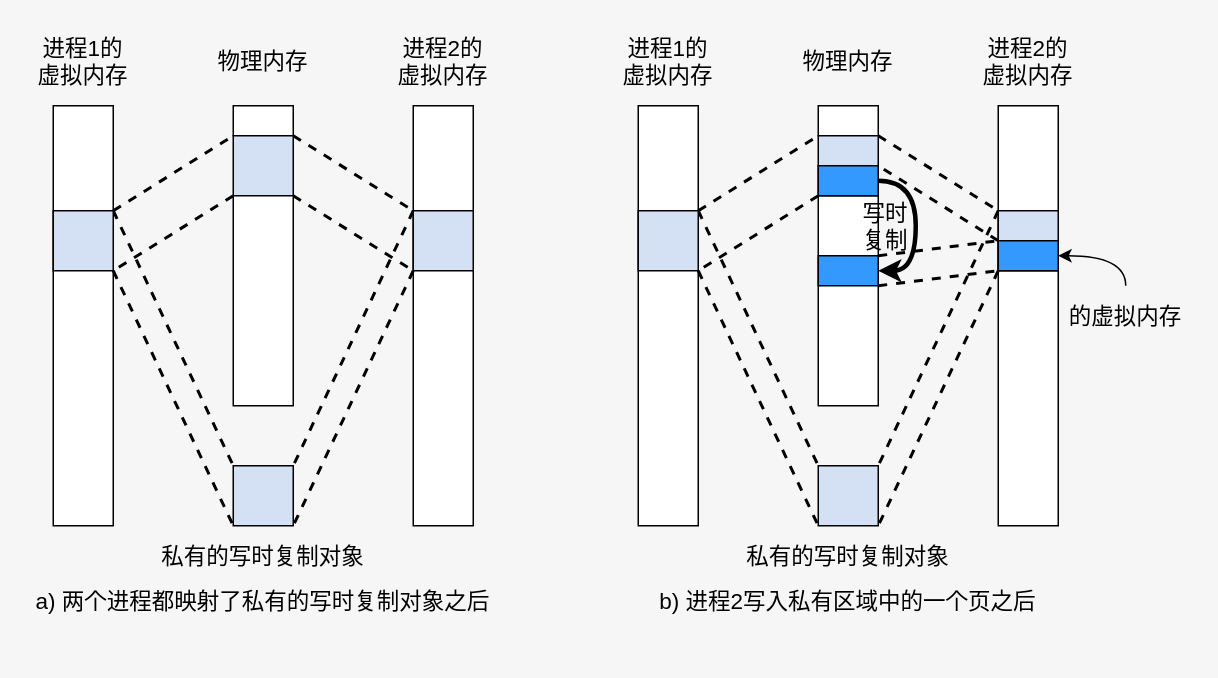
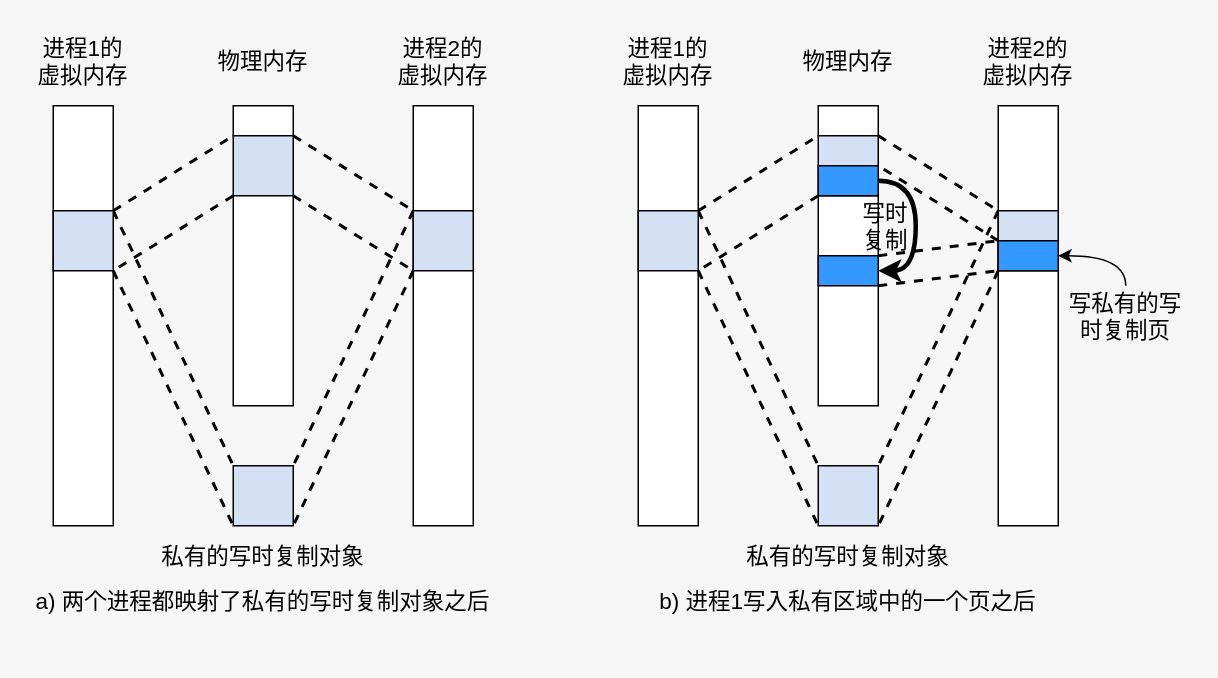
  <mxCell id="0" />
  <mxCell id="1" parent="0" />
  <mxCell id="2" value="" style="group" vertex="1" connectable="0" parent="1"><mxGeometry x="20" y="20" width="350" height="410" as="geometry" /></mxCell>
  <mxCell id="3" value="" style="rounded=0;whiteSpace=wrap;html=1;fontSize=15;" vertex="1" parent="2"><mxGeometry x="15" y="50" width="40" height="280" as="geometry" /></mxCell>
  <mxCell id="4" value="" style="rounded=0;whiteSpace=wrap;html=1;fontSize=15;" vertex="1" parent="2"><mxGeometry x="255" y="50" width="40" height="280" as="geometry" /></mxCell>
  <mxCell id="5" value="进程1的虚拟内存" style="text;html=1;strokeColor=none;fillColor=none;align=center;verticalAlign=middle;whiteSpace=wrap;rounded=0;fontSize=15;" vertex="1" parent="2"><mxGeometry width="70" height="40" as="geometry" /></mxCell>
  <mxCell id="6" value="进程2的虚拟内存" style="text;html=1;strokeColor=none;fillColor=none;align=center;verticalAlign=middle;whiteSpace=wrap;rounded=0;fontSize=15;" vertex="1" parent="2"><mxGeometry x="240" width="70" height="40" as="geometry" /></mxCell>
  <mxCell id="7" value="" style="rounded=0;whiteSpace=wrap;html=1;strokeColor=#000000;fillColor=#ffffff;fontSize=15;" vertex="1" parent="2"><mxGeometry x="135" y="50" width="40" height="20" as="geometry" /></mxCell>
  <mxCell id="8" style="edgeStyle=none;rounded=0;orthogonalLoop=1;jettySize=auto;html=1;exitX=1;exitY=0;exitDx=0;exitDy=0;entryX=0;entryY=0;entryDx=0;entryDy=0;dashed=1;endArrow=none;endFill=0;strokeWidth=2;fontSize=15;" edge="1" parent="2" source="10" target="23"><mxGeometry relative="1" as="geometry" /></mxCell>
  <mxCell id="9" style="edgeStyle=none;rounded=0;orthogonalLoop=1;jettySize=auto;html=1;exitX=1;exitY=1;exitDx=0;exitDy=0;entryX=0;entryY=1;entryDx=0;entryDy=0;dashed=1;endArrow=none;endFill=0;strokeWidth=2;fontSize=15;" edge="1" parent="2" source="10" target="23"><mxGeometry relative="1" as="geometry" /></mxCell>
  <mxCell id="10" value="" style="rounded=0;whiteSpace=wrap;html=1;strokeColor=#000000;fontSize=15;fillColor=#D4E1F5;" vertex="1" parent="2"><mxGeometry x="135" y="70" width="40" height="40" as="geometry" /></mxCell>
  <mxCell id="11" value="" style="rounded=0;whiteSpace=wrap;html=1;strokeColor=#000000;fillColor=#ffffff;fontSize=15;" vertex="1" parent="2"><mxGeometry x="135" y="110" width="40" height="140" as="geometry" /></mxCell>
  <mxCell id="12" value="" style="rounded=0;whiteSpace=wrap;html=1;strokeColor=#000000;fontSize=15;fillColor=#D4E1F5;" vertex="1" parent="2"><mxGeometry x="135" y="290" width="40" height="40" as="geometry" /></mxCell>
  <mxCell id="13" style="rounded=0;orthogonalLoop=1;jettySize=auto;html=1;exitX=1;exitY=0;exitDx=0;exitDy=0;entryX=0;entryY=0;entryDx=0;entryDy=0;fontSize=15;endArrow=none;endFill=0;dashed=1;strokeWidth=2;" edge="1" parent="2" source="16" target="10"><mxGeometry relative="1" as="geometry" /></mxCell>
  <mxCell id="14" style="edgeStyle=none;rounded=0;orthogonalLoop=1;jettySize=auto;html=1;exitX=1;exitY=0;exitDx=0;exitDy=0;entryX=0;entryY=0;entryDx=0;entryDy=0;dashed=1;endArrow=none;endFill=0;strokeWidth=2;fontSize=15;" edge="1" parent="2" source="16" target="12"><mxGeometry relative="1" as="geometry" /></mxCell>
  <mxCell id="15" style="edgeStyle=none;rounded=0;orthogonalLoop=1;jettySize=auto;html=1;exitX=1;exitY=1;exitDx=0;exitDy=0;entryX=0;entryY=1;entryDx=0;entryDy=0;dashed=1;endArrow=none;endFill=0;strokeWidth=2;fontSize=15;" edge="1" parent="2" source="16" target="12"><mxGeometry relative="1" as="geometry" /></mxCell>
  <mxCell id="16" value="" style="rounded=0;whiteSpace=wrap;html=1;strokeColor=#000000;fontSize=15;fillColor=#D4E1F5;" vertex="1" parent="2"><mxGeometry x="15" y="120" width="40" height="40" as="geometry" /></mxCell>
  <mxCell id="17" style="edgeStyle=none;rounded=0;orthogonalLoop=1;jettySize=auto;html=1;exitX=0;exitY=1;exitDx=0;exitDy=0;entryX=1;entryY=1;entryDx=0;entryDy=0;dashed=1;endArrow=none;endFill=0;strokeWidth=2;fontSize=15;" edge="1" parent="2" source="10" target="16"><mxGeometry relative="1" as="geometry" /></mxCell>
  <mxCell id="18" value="物理内存" style="text;html=1;strokeColor=none;fillColor=none;align=center;verticalAlign=middle;whiteSpace=wrap;rounded=0;fontSize=15;" vertex="1" parent="2"><mxGeometry x="120" width="70" height="40" as="geometry" /></mxCell>
  <mxCell id="19" value="私有的写时复制对象" style="text;html=1;strokeColor=none;fillColor=none;align=center;verticalAlign=middle;whiteSpace=wrap;rounded=0;fontSize=15;" vertex="1" parent="2"><mxGeometry x="45" y="330" width="220" height="40" as="geometry" /></mxCell>
  <mxCell id="20" value="a) 两个进程都映射了私有的写时复制对象之后" style="text;html=1;strokeColor=none;fillColor=none;align=center;verticalAlign=middle;whiteSpace=wrap;rounded=0;fontSize=15;" vertex="1" parent="2"><mxGeometry y="360" width="310" height="40" as="geometry" /></mxCell>
  <mxCell id="21" style="edgeStyle=none;rounded=0;orthogonalLoop=1;jettySize=auto;html=1;exitX=0;exitY=0;exitDx=0;exitDy=0;entryX=1;entryY=0;entryDx=0;entryDy=0;dashed=1;endArrow=none;endFill=0;strokeWidth=2;fontSize=15;" edge="1" parent="2" source="23" target="12"><mxGeometry relative="1" as="geometry" /></mxCell>
  <mxCell id="22" style="edgeStyle=none;rounded=0;orthogonalLoop=1;jettySize=auto;html=1;exitX=0;exitY=1;exitDx=0;exitDy=0;entryX=1;entryY=1;entryDx=0;entryDy=0;dashed=1;endArrow=none;endFill=0;strokeWidth=2;fontSize=15;" edge="1" parent="2" source="23" target="12"><mxGeometry relative="1" as="geometry" /></mxCell>
  <mxCell id="23" value="" style="rounded=0;whiteSpace=wrap;html=1;strokeColor=#000000;fontSize=15;fillColor=#D4E1F5;" vertex="1" parent="2"><mxGeometry x="255" y="120" width="40" height="40" as="geometry" /></mxCell>
  <mxCell id="24" value="" style="group" vertex="1" connectable="0" parent="1"><mxGeometry x="410" y="20" width="380" height="410" as="geometry" /></mxCell>
  <mxCell id="25" value="" style="rounded=0;whiteSpace=wrap;html=1;fontSize=15;" vertex="1" parent="24"><mxGeometry x="15" y="50" width="40" height="280" as="geometry" /></mxCell>
  <mxCell id="26" value="" style="rounded=0;whiteSpace=wrap;html=1;fontSize=15;" vertex="1" parent="24"><mxGeometry x="255" y="50" width="40" height="280" as="geometry" /></mxCell>
  <mxCell id="27" value="进程1的虚拟内存" style="text;html=1;strokeColor=none;fillColor=none;align=center;verticalAlign=middle;whiteSpace=wrap;rounded=0;fontSize=15;" vertex="1" parent="24"><mxGeometry width="70" height="40" as="geometry" /></mxCell>
  <mxCell id="28" value="进程2的虚拟内存" style="text;html=1;strokeColor=none;fillColor=none;align=center;verticalAlign=middle;whiteSpace=wrap;rounded=0;fontSize=15;" vertex="1" parent="24"><mxGeometry x="240" width="70" height="40" as="geometry" /></mxCell>
  <mxCell id="29" value="" style="rounded=0;whiteSpace=wrap;html=1;strokeColor=#000000;fillColor=#ffffff;fontSize=15;" vertex="1" parent="24"><mxGeometry x="135" y="50" width="40" height="20" as="geometry" /></mxCell>
  <mxCell id="30" style="edgeStyle=none;rounded=0;orthogonalLoop=1;jettySize=auto;html=1;exitX=1;exitY=0;exitDx=0;exitDy=0;entryX=0;entryY=0;entryDx=0;entryDy=0;dashed=1;endArrow=none;endFill=0;strokeWidth=2;fontSize=15;" edge="1" parent="24" source="31" target="45"><mxGeometry relative="1" as="geometry" /></mxCell>
  <mxCell id="31" value="" style="rounded=0;whiteSpace=wrap;html=1;strokeColor=#000000;fontSize=15;fillColor=#D4E1F5;" vertex="1" parent="24"><mxGeometry x="135" y="70" width="40" height="40" as="geometry" /></mxCell>
  <mxCell id="32" value="" style="rounded=0;whiteSpace=wrap;html=1;strokeColor=#000000;fillColor=#ffffff;fontSize=15;" vertex="1" parent="24"><mxGeometry x="135" y="110" width="40" height="140" as="geometry" /></mxCell>
  <mxCell id="33" value="" style="rounded=0;whiteSpace=wrap;html=1;strokeColor=#000000;fontSize=15;fillColor=#D4E1F5;" vertex="1" parent="24"><mxGeometry x="135" y="290" width="40" height="40" as="geometry" /></mxCell>
  <mxCell id="34" style="rounded=0;orthogonalLoop=1;jettySize=auto;html=1;exitX=1;exitY=0;exitDx=0;exitDy=0;entryX=0;entryY=0;entryDx=0;entryDy=0;fontSize=15;endArrow=none;endFill=0;dashed=1;strokeWidth=2;" edge="1" parent="24" source="37" target="31"><mxGeometry relative="1" as="geometry" /></mxCell>
  <mxCell id="35" style="edgeStyle=none;rounded=0;orthogonalLoop=1;jettySize=auto;html=1;exitX=1;exitY=0;exitDx=0;exitDy=0;entryX=0;entryY=0;entryDx=0;entryDy=0;dashed=1;endArrow=none;endFill=0;strokeWidth=2;fontSize=15;" edge="1" parent="24" source="37" target="33"><mxGeometry relative="1" as="geometry" /></mxCell>
  <mxCell id="36" style="edgeStyle=none;rounded=0;orthogonalLoop=1;jettySize=auto;html=1;exitX=1;exitY=1;exitDx=0;exitDy=0;entryX=0;entryY=1;entryDx=0;entryDy=0;dashed=1;endArrow=none;endFill=0;strokeWidth=2;fontSize=15;" edge="1" parent="24" source="37" target="33"><mxGeometry relative="1" as="geometry" /></mxCell>
  <mxCell id="37" value="" style="rounded=0;whiteSpace=wrap;html=1;strokeColor=#000000;fontSize=15;fillColor=#D4E1F5;" vertex="1" parent="24"><mxGeometry x="15" y="120" width="40" height="40" as="geometry" /></mxCell>
  <mxCell id="38" style="edgeStyle=none;rounded=0;orthogonalLoop=1;jettySize=auto;html=1;exitX=0;exitY=1;exitDx=0;exitDy=0;entryX=1;entryY=1;entryDx=0;entryDy=0;dashed=1;endArrow=none;endFill=0;strokeWidth=2;fontSize=15;" edge="1" parent="24" source="31" target="37"><mxGeometry relative="1" as="geometry" /></mxCell>
  <mxCell id="39" value="物理内存" style="text;html=1;strokeColor=none;fillColor=none;align=center;verticalAlign=middle;whiteSpace=wrap;rounded=0;fontSize=15;" vertex="1" parent="24"><mxGeometry x="120" width="70" height="40" as="geometry" /></mxCell>
  <mxCell id="40" value="私有的写时复制对象" style="text;html=1;strokeColor=none;fillColor=none;align=center;verticalAlign=middle;whiteSpace=wrap;rounded=0;fontSize=15;" vertex="1" parent="24"><mxGeometry x="45" y="330" width="220" height="40" as="geometry" /></mxCell>
- <mxCell id="41" value="b) 进程2写入私有区域中的一个页之后" style="text;html=1;strokeColor=none;fillColor=none;align=center;verticalAlign=middle;whiteSpace=wrap;rounded=0;fontSize=15;" vertex="1" parent="24"><mxGeometry y="360" width="310" height="40" as="geometry" /></mxCell>
+ <mxCell id="41" value="b) 进程1写入私有区域中的一个页之后" style="text;html=1;strokeColor=none;fillColor=none;align=center;verticalAlign=middle;whiteSpace=wrap;rounded=0;fontSize=15;" vertex="1" parent="24"><mxGeometry y="360" width="310" height="40" as="geometry" /></mxCell>
  <mxCell id="42" style="edgeStyle=none;rounded=0;orthogonalLoop=1;jettySize=auto;html=1;exitX=0;exitY=0;exitDx=0;exitDy=0;entryX=1;entryY=0;entryDx=0;entryDy=0;dashed=1;endArrow=none;endFill=0;strokeWidth=2;fontSize=15;" edge="1" parent="24" source="45" target="33"><mxGeometry relative="1" as="geometry" /></mxCell>
  <mxCell id="43" style="edgeStyle=none;rounded=0;orthogonalLoop=1;jettySize=auto;html=1;exitX=0;exitY=1;exitDx=0;exitDy=0;entryX=1;entryY=1;entryDx=0;entryDy=0;dashed=1;endArrow=none;endFill=0;strokeWidth=2;fontSize=15;" edge="1" parent="24" source="45" target="33"><mxGeometry relative="1" as="geometry" /></mxCell>
  <mxCell id="44" style="edgeStyle=none;rounded=0;orthogonalLoop=1;jettySize=auto;html=1;exitX=0;exitY=0.5;exitDx=0;exitDy=0;entryX=1;entryY=0;entryDx=0;entryDy=0;dashed=1;endArrow=none;endFill=0;strokeWidth=2;fontSize=15;" edge="1" parent="24" source="45" target="47"><mxGeometry relative="1" as="geometry" /></mxCell>
  <mxCell id="45" value="" style="rounded=0;whiteSpace=wrap;html=1;strokeColor=#000000;fontSize=15;fillColor=#D4E1F5;" vertex="1" parent="24"><mxGeometry x="255" y="120" width="40" height="40" as="geometry" /></mxCell>
  <mxCell id="46" style="edgeStyle=orthogonalEdgeStyle;rounded=0;orthogonalLoop=1;jettySize=auto;html=1;exitX=1;exitY=0.5;exitDx=0;exitDy=0;entryX=1;entryY=0.5;entryDx=0;entryDy=0;endArrow=classic;endFill=1;strokeWidth=3;fontSize=15;curved=1;" edge="1" parent="24" source="47" target="51"><mxGeometry relative="1" as="geometry"><Array as="points"><mxPoint x="200" y="100" /><mxPoint x="200" y="160" /></Array></mxGeometry></mxCell>
  <mxCell id="47" value="" style="rounded=0;whiteSpace=wrap;html=1;strokeColor=#000000;fontSize=15;fillColor=#3399FF;" vertex="1" parent="24"><mxGeometry x="135" y="90" width="40" height="20" as="geometry" /></mxCell>
  <mxCell id="48" value="" style="rounded=0;whiteSpace=wrap;html=1;strokeColor=#000000;fontSize=15;fillColor=#3399FF;" vertex="1" parent="24"><mxGeometry x="255" y="140" width="40" height="20" as="geometry" /></mxCell>
  <mxCell id="49" style="edgeStyle=none;rounded=0;orthogonalLoop=1;jettySize=auto;html=1;exitX=1;exitY=0;exitDx=0;exitDy=0;entryX=0;entryY=0;entryDx=0;entryDy=0;dashed=1;endArrow=none;endFill=0;strokeWidth=2;fontSize=15;" edge="1" parent="24" source="51" target="48"><mxGeometry relative="1" as="geometry" /></mxCell>
  <mxCell id="50" style="edgeStyle=none;rounded=0;orthogonalLoop=1;jettySize=auto;html=1;exitX=1;exitY=1;exitDx=0;exitDy=0;entryX=0;entryY=1;entryDx=0;entryDy=0;dashed=1;endArrow=none;endFill=0;strokeWidth=2;fontSize=15;" edge="1" parent="24" source="51" target="48"><mxGeometry relative="1" as="geometry" /></mxCell>
  <mxCell id="51" value="" style="rounded=0;whiteSpace=wrap;html=1;strokeColor=#000000;fontSize=15;fillColor=#3399FF;" vertex="1" parent="24"><mxGeometry x="135" y="150" width="40" height="20" as="geometry" /></mxCell>
  <mxCell id="52" value="写时复制" style="text;html=1;strokeColor=none;fillColor=none;align=center;verticalAlign=middle;whiteSpace=wrap;rounded=0;fontSize=15;" vertex="1" parent="24"><mxGeometry x="160" y="120" width="40" height="20" as="geometry" /></mxCell>
  <mxCell id="53" style="edgeStyle=orthogonalEdgeStyle;curved=1;rounded=0;orthogonalLoop=1;jettySize=auto;html=1;exitX=0.5;exitY=0;exitDx=0;exitDy=0;entryX=1;entryY=0.5;entryDx=0;entryDy=0;endArrow=classic;endFill=1;strokeWidth=1;fontSize=15;" edge="1" parent="24" source="54" target="48"><mxGeometry relative="1" as="geometry" /></mxCell>
- <mxCell id="54" value="的虚拟内存" style="text;html=1;strokeColor=none;fillColor=none;align=center;verticalAlign=middle;whiteSpace=wrap;rounded=0;fontSize=15;" vertex="1" parent="24"><mxGeometry x="300" y="170" width="80" height="40" as="geometry" /></mxCell>
+ <mxCell id="54" value="写私有的写时复制页" style="text;html=1;strokeColor=none;fillColor=none;align=center;verticalAlign=middle;whiteSpace=wrap;rounded=0;fontSize=15;" vertex="1" parent="24"><mxGeometry x="300" y="170" width="80" height="40" as="geometry" /></mxCell>
